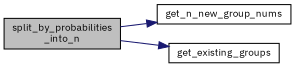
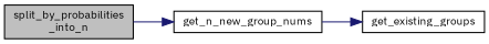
  digraph {
    fontname="IBM Plex Sans"
    rankdir=LR
    node [color=black fillcolor=white fontname="IBM Plex Sans" fontsize=10 shape=record style=filled]
    edge [color=midnightblue fontname="IBM Plex Sans" fontsize=10 labelfontname=Helvetica labelfontsize=10 style=solid]
    n1 [fillcolor=grey75 fontcolor=black height=0.2 label="split_by_probabilities\l_into_n" width=0.4]
    n2 [height=0.2 label=get_n_new_group_nums width=0.4]
    n3 [height=0.2 label=get_existing_groups width=0.4]
    n1 -> n2
-   n1 -> n3
+   n2 -> n3
  }
